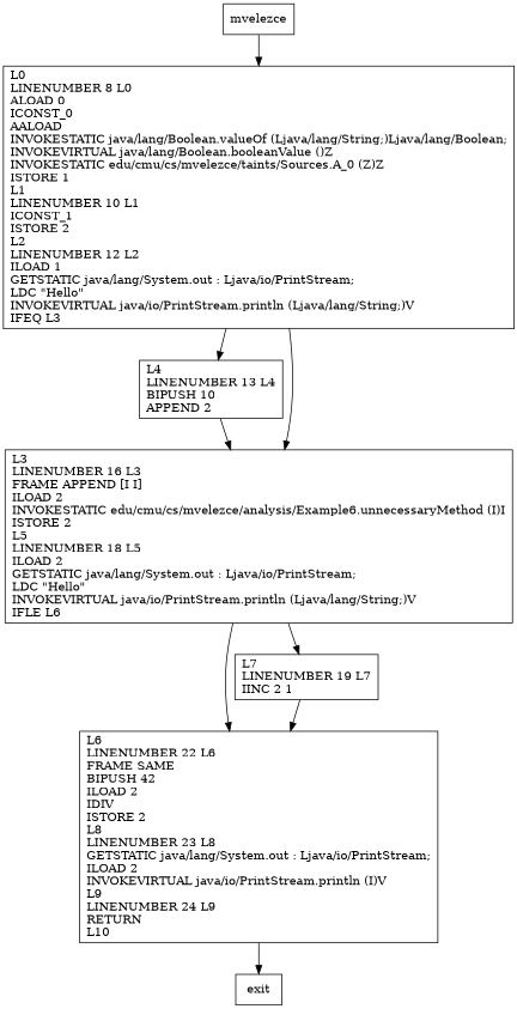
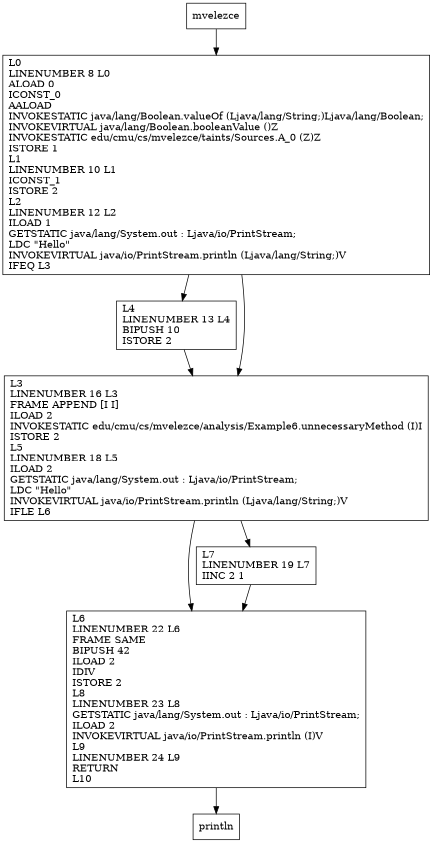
  digraph {
    node [shape=record]
    n1 [label="L6\lLINENUMBER 22 L6\lFRAME SAME\lBIPUSH 42\lILOAD 2\lIDIV\lISTORE 2\lL8\lLINENUMBER 23 L8\lGETSTATIC java/lang/System.out : Ljava/io/PrintStream;\lILOAD 2\lINVOKEVIRTUAL java/io/PrintStream.println (I)V\lL9\lLINENUMBER 24 L9\lRETURN\lL10\l"]
-   exit
-   n3 [label="L4\lLINENUMBER 13 L4\lBIPUSH 10\lAPPEND 2\l"]
+   exit [label=println]
+   n3 [label="L4\lLINENUMBER 13 L4\lBIPUSH 10\lISTORE 2\l"]
    n4 [label="L3\lLINENUMBER 16 L3\lFRAME APPEND [I I]\lILOAD 2\lINVOKESTATIC edu/cmu/cs/mvelezce/analysis/Example6.unnecessaryMethod (I)I\lISTORE 2\lL5\lLINENUMBER 18 L5\lILOAD 2\lGETSTATIC java/lang/System.out : Ljava/io/PrintStream;\lLDC \"Hello\"\lINVOKEVIRTUAL java/io/PrintStream.println (Ljava/lang/String;)V\lIFLE L6\l"]
    n5 [label="L7\lLINENUMBER 19 L7\lIINC 2 1\l"]
    n6 [label="L0\lLINENUMBER 8 L0\lALOAD 0\lICONST_0\lAALOAD\lINVOKESTATIC java/lang/Boolean.valueOf (Ljava/lang/String;)Ljava/lang/Boolean;\lINVOKEVIRTUAL java/lang/Boolean.booleanValue ()Z\lINVOKESTATIC edu/cmu/cs/mvelezce/taints/Sources.A_0 (Z)Z\lISTORE 1\lL1\lLINENUMBER 10 L1\lICONST_1\lISTORE 2\lL2\lLINENUMBER 12 L2\lILOAD 1\lGETSTATIC java/lang/System.out : Ljava/io/PrintStream;\lLDC \"Hello\"\lINVOKEVIRTUAL java/io/PrintStream.println (Ljava/lang/String;)V\lIFEQ L3\l"]
    n7 [label=mvelezce]
    n1 -> exit
    n3 -> n4
    n4 -> n1
    n4 -> n5
    n5 -> n1
    n6 -> n3
    n6 -> n4
    n7 -> n6
  }
